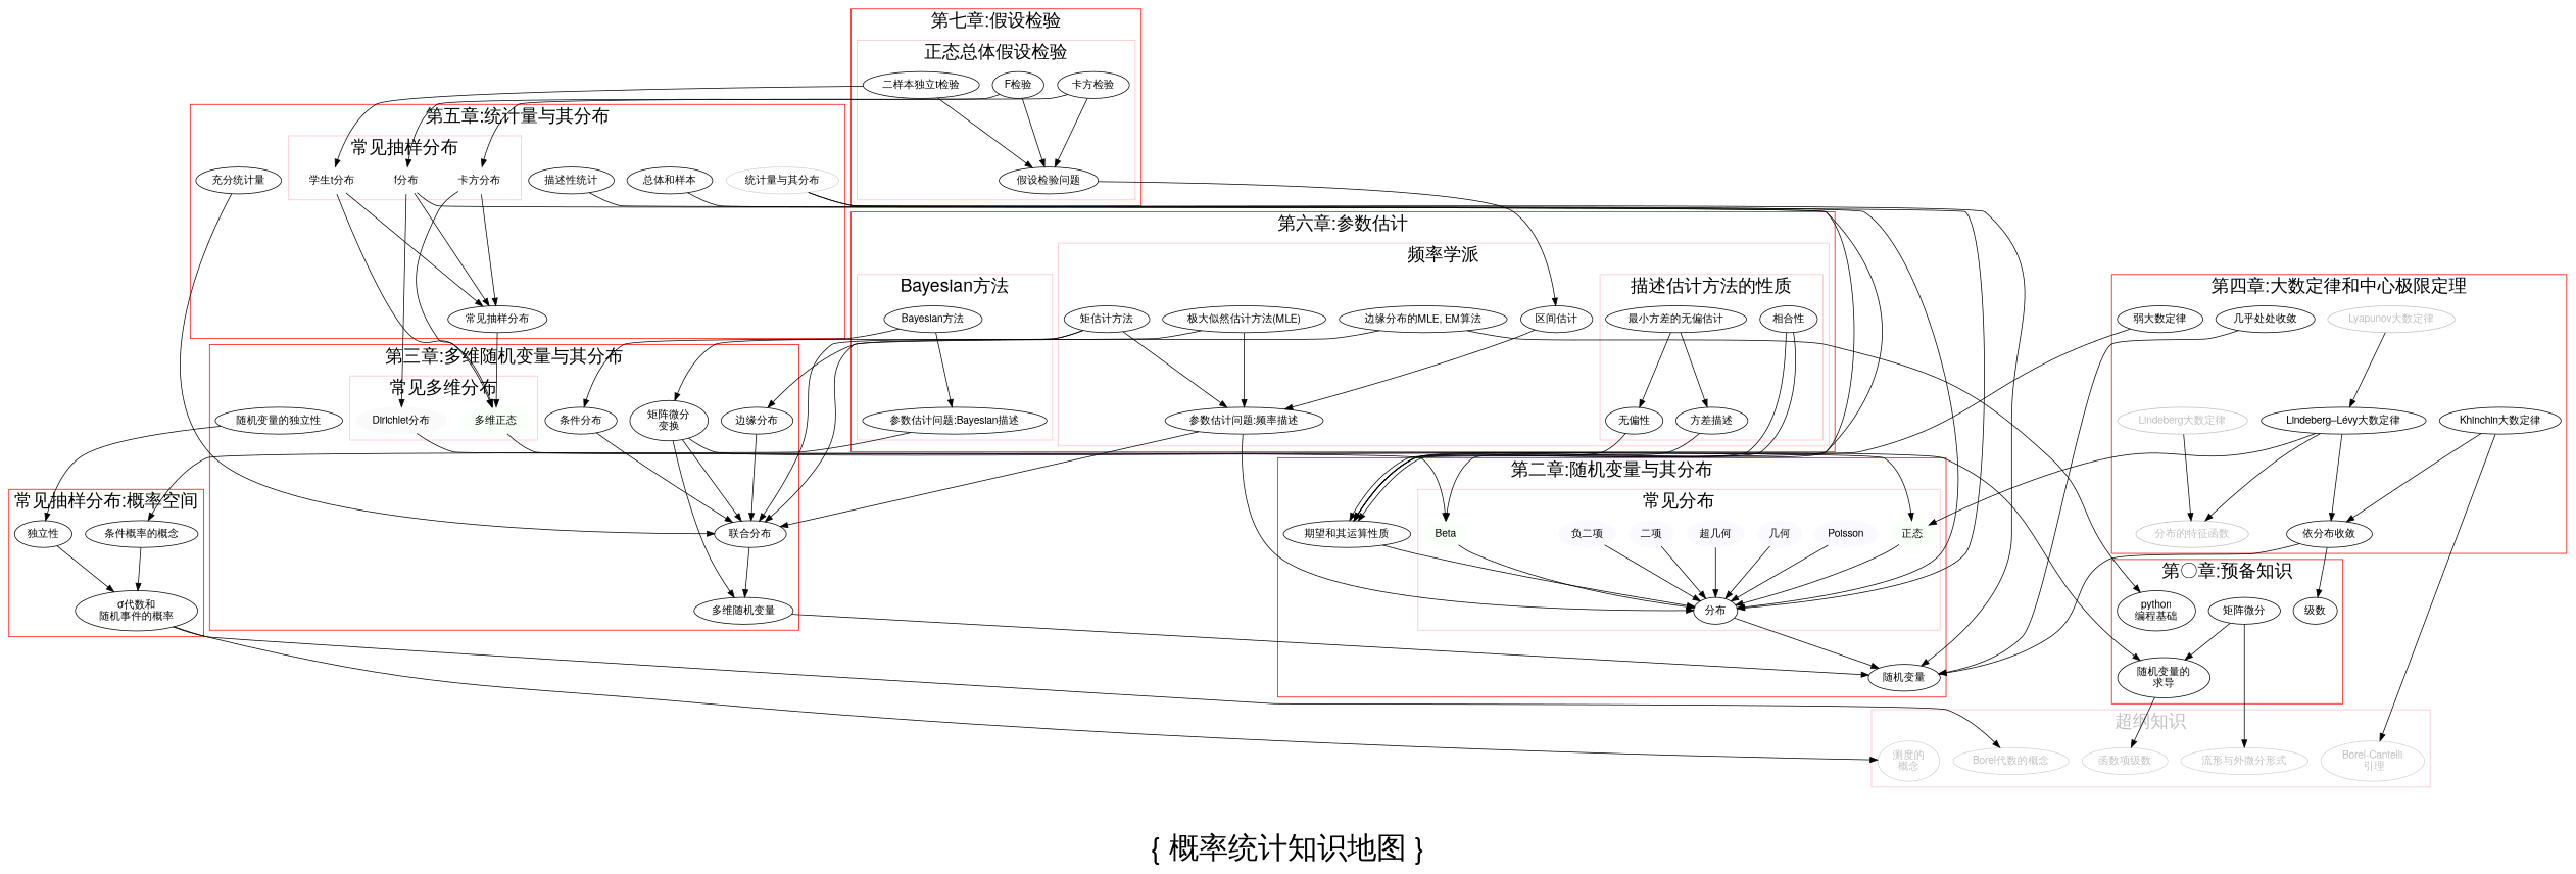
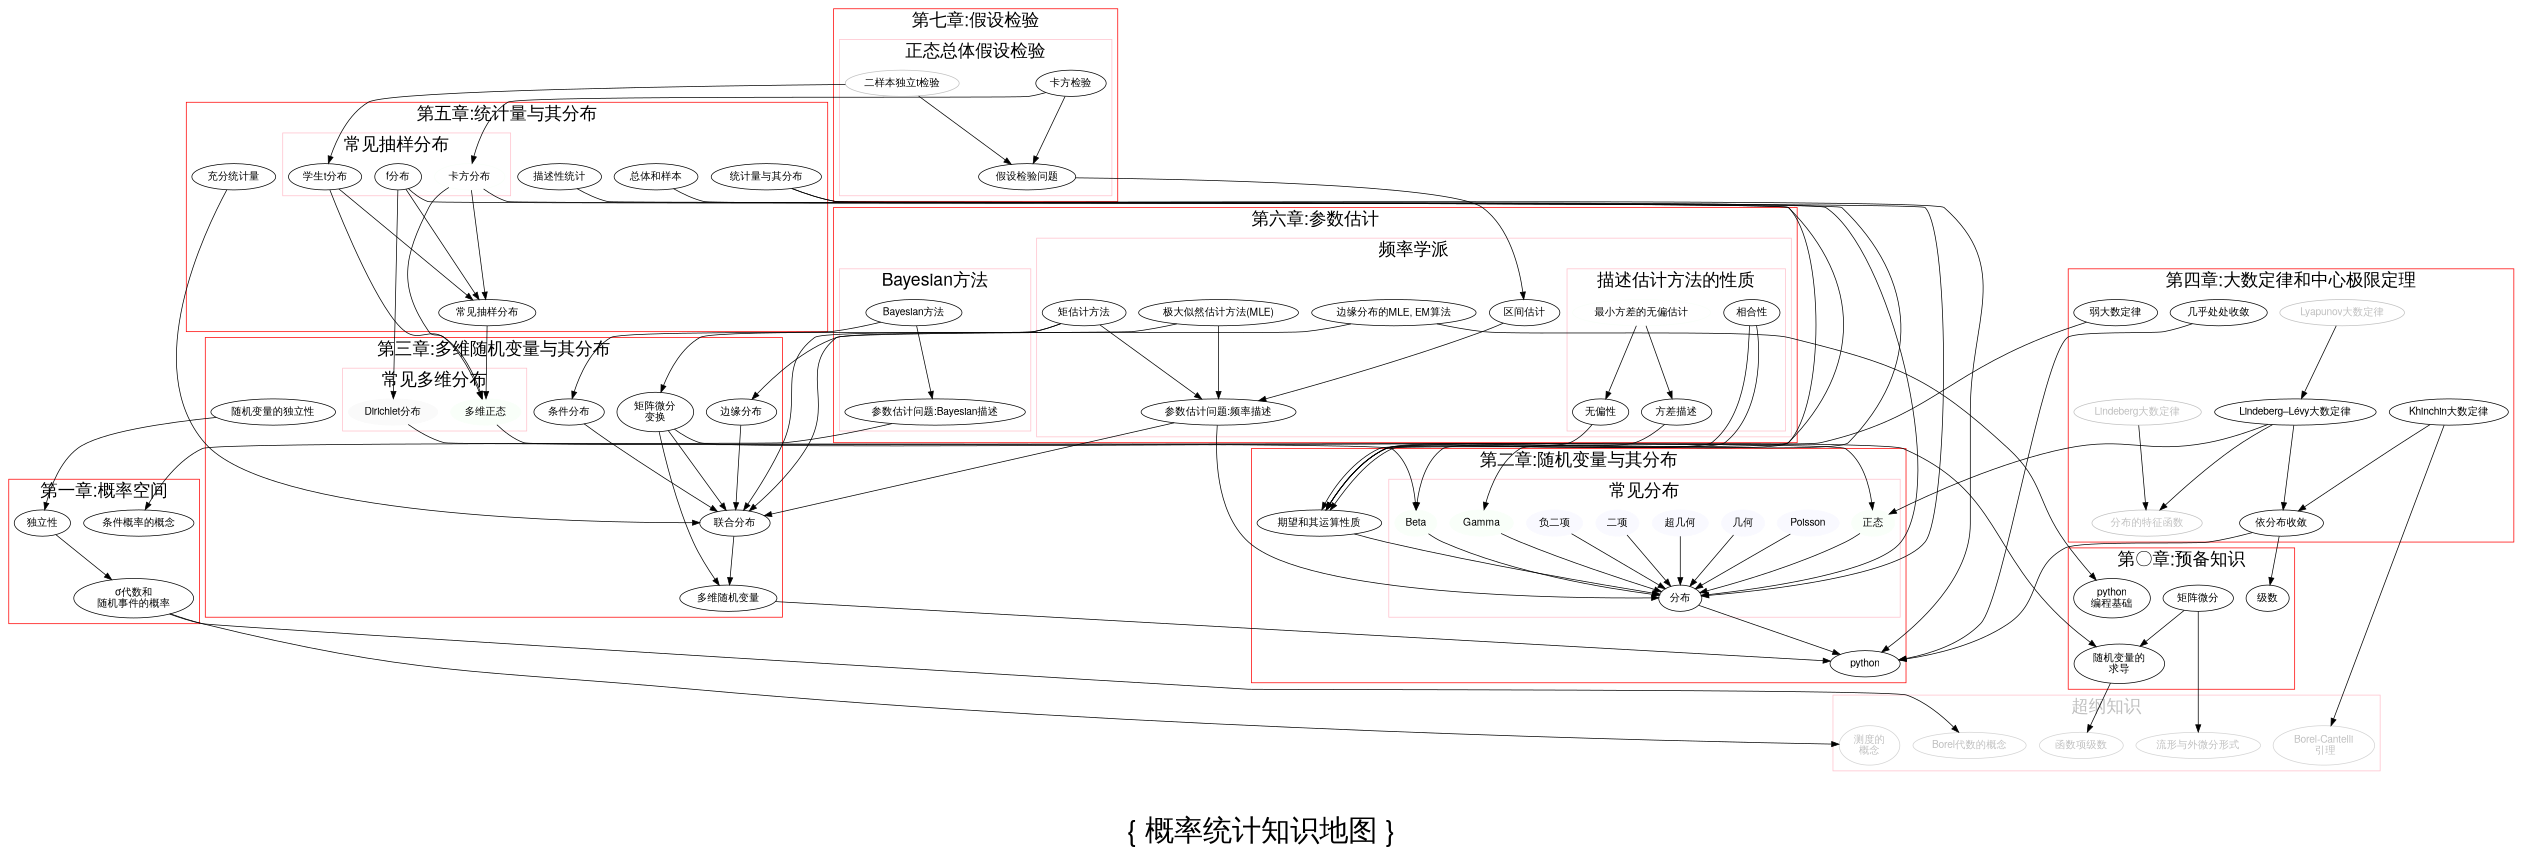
  digraph {
    fontname="YouYuan,Helvetica,Arial,sans-serif"
    fontsize=40
    label="{ 概率统计知识地图 }"
    node [fontname="YouYuan,Helvetica,Arial,sans-serif"]
    edge [fontname="Helvetica,Arial,sans-serif"]
    n1 [color=lightgrey fontcolor=grey label="测度的\n概念"]
    n2 [color=lightgrey fontcolor=grey label="Borel代数的概念"]
    n3 [color=lightgrey fontcolor=grey label="Borel-Cantelli\n 引理"]
    n4 [color=lightgrey fontcolor=grey label="函数项级数"]
    n5 [color=lightgrey fontcolor=grey label="流形与外微分形式"]
    n6 [label="随机变量的\n求导"]
    n7 [label="级数"]
    n8 [label="矩阵微分"]
    n9 [label="python\n编程基础"]
    n10 [label="σ代数和\n随机事件的概率"]
    n11 [label="条件概率的概念"]
    n12 [label="独立性"]
    n13 [label="分布"]
+   n14 [color="#f9fff9" label=Gamma style=filled]
    n15 [color="#f9fff9" label=Beta style=filled]
    n16 [color="#f9fff9" label="正态" style=filled]
    n17 [color="#f9f9ff" label=Poisson style=filled]
    n18 [color="#f9f9ff" label="几何" style=filled]
    n19 [color="#f9f9ff" label="超几何" style=filled]
    n20 [color="#f9f9ff" label="二项" style=filled]
    n21 [color="#f9f9ff" label="负二项" style=filled]
-   n22 [label="随机变量"]
+   n22 [label=python]
    n23 [label="期望和其运算性质"]
    n24 [color="#f9fff9" label="多维正态" style=filled]
    n25 [color="#fafafa" label="Dirichlet分布" style=filled]
    n26 [label="多维随机变量"]
    n27 [label="联合分布"]
    n28 [label="边缘分布"]
    n29 [label="条件分布"]
    n30 [label="随机变量的独立性"]
    n31 [label="矩阵微分\n变换"]
    n32 [label="几乎处处收敛"]
    n33 [label="依分布收敛"]
    n34 [label="Khinchin大数定律"]
    n35 [label="弱大数定律"]
    n36 [color=grey fontcolor=grey label="分布的特征函数"]
    n37 [label="Lindeberg–Lévy大数定律"]
    n38 [color=grey fontcolor=grey label="Lyapunov大数定律"]
    n39 [color=grey fontcolor=grey label="Lindeberg大数定律"]
    n40 [color="#f9fff9" label="卡方分布"]
-   n41 [color="#f9fff9" label="f分布"]
-   n42 [color="#f9fff9" label="学生t分布"]
+   n41 [color=black label="f分布"]
+   n42 [color=black label="学生t分布"]
    n43 [label="总体和样本"]
    n44 [label="描述性统计"]
-   n45 [label="统计量与其分布" color=lightgrey]
+   n45 [label="统计量与其分布"]
    n46 [label="常见抽样分布"]
    n47 [label="充分统计量"]
    n48 [label="无偏性"]
    n49 [label="相合性"]
    n50 [label="方差描述"]
-   n51 [label="最小方差的无偏估计"]
+   n51 [label="最小方差的无偏估计" color="#f9fff9"]
    n52 [label="参数估计问题:频率描述"]
    n53 [label="矩估计方法"]
    n54 [label="极大似然估计方法(MLE)"]
    n55 [label="边缘分布的MLE, EM算法"]
    n56 [label="区间估计"]
    n57 [label="参数估计问题:Bayesian描述"]
    n58 [label="Bayesian方法"]
    n59 [label="假设检验问题"]
-   n60 [label="F检验"]
    n61 [label="卡方检验"]
-   n62 [label="二样本独立t检验"]
+   n62 [label="二样本独立t检验" color=grey]
    subgraph cluster_1 {
      color=pink
      fontcolor=grey
      fontsize=24
      label="超纲知识"
      shape=dot
      n1
      n2
      n3
      n4
      n5
    }
    subgraph cluster_2 {
      color=red
      fontsize=24
      label="第〇章:预备知识"
      n6
      n7
      n8
      n9
    }
    subgraph cluster_3 {
      color=red
      fontsize=24
-     label="常见抽样分布:概率空间"
+     label="第一章:概率空间"
      n10
      n11
      n12
    }
    subgraph cluster_4 {
      color=red
      fontsize=24
      label="第二章:随机变量与其分布"
      n22
      n23
      subgraph cluster_5 {
        color=pink
        fontsize=24
        label="常见分布"
        n13
+       n14
        n15
        n16
        n17
        n18
        n19
        n20
        n21
      }
    }
    subgraph cluster_6 {
      color=red
      fontsize=24
      label="第三章:多维随机变量与其分布"
      n26
      n27
      n28
      n29
      n30
      n31
      subgraph cluster_7 {
        color=pink
        fontsize=24
        label="常见多维分布"
        n24
        n25
      }
    }
    subgraph cluster_8 {
      color=red
      fontsize=24
      label="第四章:大数定律和中心极限定理"
      n32
      n33
      n34
      n35
      n36
      n37
      n38
      n39
    }
    subgraph cluster_9 {
      color=red
      fontsize=24
      label="第五章:统计量与其分布"
      n43
      n44
      n45
      n46
      n47
      subgraph cluster_10 {
        color=pink
        fontsize=24
        label="常见抽样分布"
        n40
        n41
        n42
      }
    }
    subgraph cluster_11 {
      color=red
      fontsize=24
      label="第六章:参数估计"
      subgraph cluster_12 {
        color=pink
        fontsize=24
        label="频率学派"
        n52
        n53
        n54
        n55
        n56
        subgraph cluster_13 {
          color=pink
          fontsize=24
          label="描述估计方法的性质"
          n48
          n49
          n50
          n51
        }
      }
      subgraph cluster_14 {
        color=pink
        fontsize=24
        label="Bayesian方法"
        n57
        n58
      }
    }
    subgraph cluster_15 {
      color=red
      fontsize=24
      label="第七章:假设检验"
      subgraph cluster_16 {
        color=pink
        fontsize=24
        label="正态总体假设检验"
        n59
-       n60
        n61
        n62
      }
    }
    n6 -> n4
    n8 -> n5
    n8 -> n6
    n10 -> n1
    n10 -> n2
-   n11 -> n10
    n12 -> n10
    n13 -> n22
+   n14 -> n13
    n15 -> n13
    n16 -> n13
    n17 -> n13
    n18 -> n13
    n19 -> n13
    n20 -> n13
    n21 -> n13
    n23 -> n13
    n24 -> n16
    n25 -> n15
    n26 -> n22
    n27 -> n26
    n28 -> n27
    n29 -> n27
    n30 -> n12
    n31 -> n6
    n31 -> n26
    n31 -> n27
    n32 -> n22
    n33 -> n7
    n33 -> n22
    n34 -> n3
    n34 -> n33
    n35 -> n23
    n37 -> n16
    n37 -> n33
    n37 -> n36
    n38 -> n37
    n39 -> n36
+   n40 -> n14
    n40 -> n24
    n40 -> n46
    n41 -> n15
    n41 -> n25
    n41 -> n46
    n42 -> n24
    n42 -> n46
    n43 -> n13
    n44 -> n23
    n45 -> n13
    n45 -> n22
    n46 -> n24
    n47 -> n27
    n48 -> n23
    n49 -> n23
    n49 -> n23
    n50 -> n23
    n51 -> n48
    n51 -> n50
    n52 -> n13
    n52 -> n27
    n53 -> n27
    n53 -> n31
    n53 -> n52
    n54 -> n27
    n54 -> n52
    n55 -> n9
    n55 -> n28
    n56 -> n52
    n57 -> n11
    n58 -> n29
    n58 -> n57
    n59 -> n56
-   n60 -> n41
-   n60 -> n59
    n61 -> n40
    n61 -> n59
    n62 -> n42
    n62 -> n59
  }
